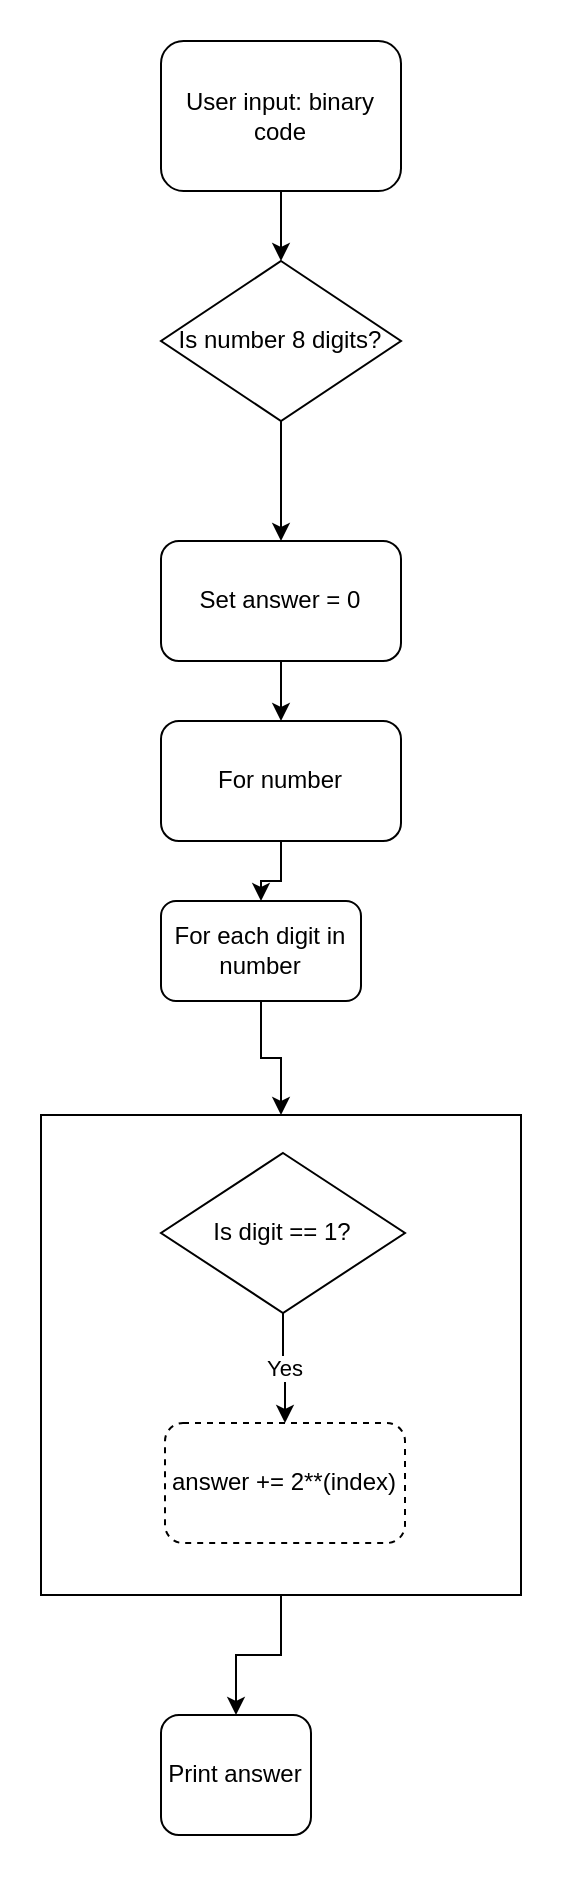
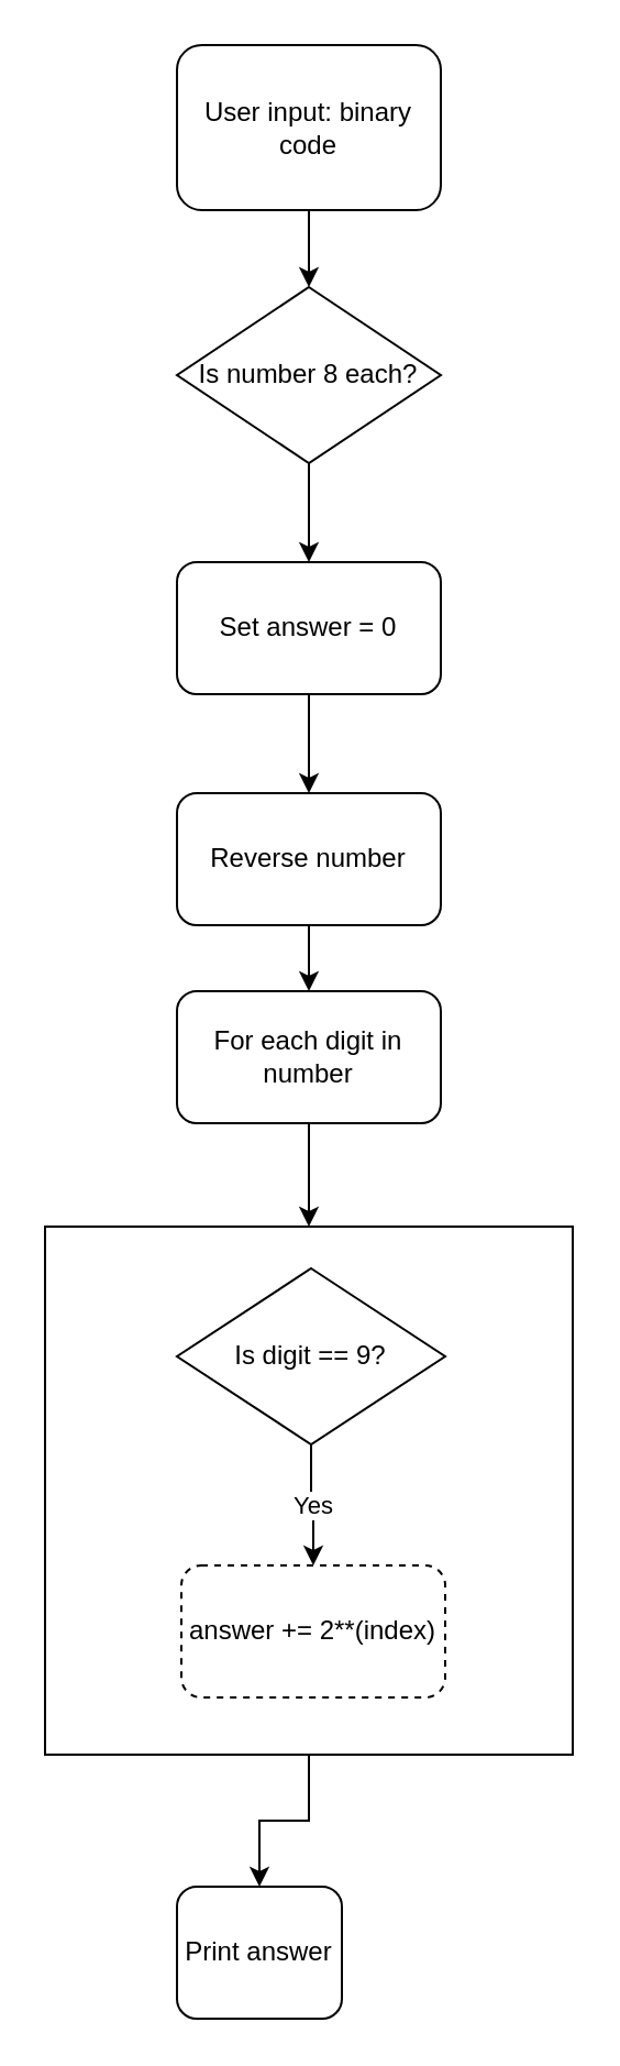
  <mxCell id="0" />
  <mxCell id="1" parent="0" />
  <mxCell id="2" value="" style="edgeStyle=orthogonalEdgeStyle;rounded=0;orthogonalLoop=1;jettySize=auto;html=1;" edge="1" parent="1" source="3" target="15"><mxGeometry relative="1" as="geometry" /></mxCell>
  <mxCell id="3" value="" style="whiteSpace=wrap;html=1;aspect=fixed;" vertex="1" parent="1"><mxGeometry x="20" y="557" width="240" height="240" as="geometry" /></mxCell>
  <mxCell id="4" value="" style="edgeStyle=orthogonalEdgeStyle;rounded=0;orthogonalLoop=1;jettySize=auto;html=1;" edge="1" parent="1" source="5" target="7"><mxGeometry relative="1" as="geometry" /></mxCell>
  <mxCell id="5" value="User input: binary code" style="rounded=1;whiteSpace=wrap;html=1;" vertex="1" parent="1"><mxGeometry x="80" y="20" width="120" height="75" as="geometry" /></mxCell>
  <mxCell id="6" value="" style="edgeStyle=orthogonalEdgeStyle;rounded=0;orthogonalLoop=1;jettySize=auto;html=1;" edge="1" parent="1" source="7" target="9"><mxGeometry relative="1" as="geometry" /></mxCell>
- <mxCell id="7" value="Is number 8 digits?" style="rhombus;whiteSpace=wrap;html=1;" vertex="1" parent="1"><mxGeometry x="80" y="130" width="120" height="80" as="geometry" /></mxCell>
+ <mxCell id="7" value="Is number 8 each?" style="rhombus;whiteSpace=wrap;html=1;" vertex="1" parent="1"><mxGeometry x="80" y="130" width="120" height="80" as="geometry" /></mxCell>
  <mxCell id="8" value="" style="edgeStyle=orthogonalEdgeStyle;rounded=0;orthogonalLoop=1;jettySize=auto;html=1;" edge="1" parent="1" source="9" target="17"><mxGeometry relative="1" as="geometry" /></mxCell>
- <mxCell id="9" value="Set answer = 0" style="rounded=1;whiteSpace=wrap;html=1;" vertex="1" parent="1"><mxGeometry x="80" y="270" width="120" height="60" as="geometry" /></mxCell>
+ <mxCell id="9" value="Set answer = 0" style="rounded=1;whiteSpace=wrap;html=1;" vertex="1" parent="1"><mxGeometry x="80" y="255" width="120" height="60" as="geometry" /></mxCell>
  <mxCell id="10" value="" style="edgeStyle=orthogonalEdgeStyle;rounded=0;orthogonalLoop=1;jettySize=auto;html=1;entryX=0.5;entryY=0;entryDx=0;entryDy=0;" edge="1" parent="1" source="11" target="3"><mxGeometry relative="1" as="geometry"><mxPoint x="141" y="460" as="targetPoint" /></mxGeometry></mxCell>
- <mxCell id="11" value="For each digit in number" style="rounded=1;whiteSpace=wrap;html=1;" vertex="1" parent="1"><mxGeometry x="80" y="450" width="100" height="50" as="geometry" /></mxCell>
+ <mxCell id="11" value="For each digit in number" style="rounded=1;whiteSpace=wrap;html=1;" vertex="1" parent="1"><mxGeometry x="80" y="450" width="120" height="60" as="geometry" /></mxCell>
  <mxCell id="12" value="Yes" style="edgeStyle=orthogonalEdgeStyle;rounded=0;orthogonalLoop=1;jettySize=auto;html=1;" edge="1" parent="1" source="13" target="14"><mxGeometry relative="1" as="geometry" /></mxCell>
- <mxCell id="13" value="Is digit == 1?" style="rhombus;whiteSpace=wrap;html=1;" vertex="1" parent="1"><mxGeometry x="80" y="576" width="122" height="80" as="geometry" /></mxCell>
+ <mxCell id="13" value="Is digit == 9?" style="rhombus;whiteSpace=wrap;html=1;" vertex="1" parent="1"><mxGeometry x="80" y="576" width="122" height="80" as="geometry" /></mxCell>
  <mxCell id="14" value="answer += 2**(index)" style="rounded=1;whiteSpace=wrap;html=1;dashed=1;" vertex="1" parent="1"><mxGeometry x="82" y="711" width="120" height="60" as="geometry" /></mxCell>
  <mxCell id="15" value="Print answer" style="rounded=1;whiteSpace=wrap;html=1;" vertex="1" parent="1"><mxGeometry x="80" y="857" width="75" height="60" as="geometry" /></mxCell>
  <mxCell id="16" value="" style="edgeStyle=orthogonalEdgeStyle;rounded=0;orthogonalLoop=1;jettySize=auto;html=1;" edge="1" parent="1" source="17" target="11"><mxGeometry relative="1" as="geometry" /></mxCell>
- <mxCell id="17" value="For number" style="rounded=1;whiteSpace=wrap;html=1;" vertex="1" parent="1"><mxGeometry x="80" y="360" width="120" height="60" as="geometry" /></mxCell>
+ <mxCell id="17" value="Reverse number" style="rounded=1;whiteSpace=wrap;html=1;" vertex="1" parent="1"><mxGeometry x="80" y="360" width="120" height="60" as="geometry" /></mxCell>
